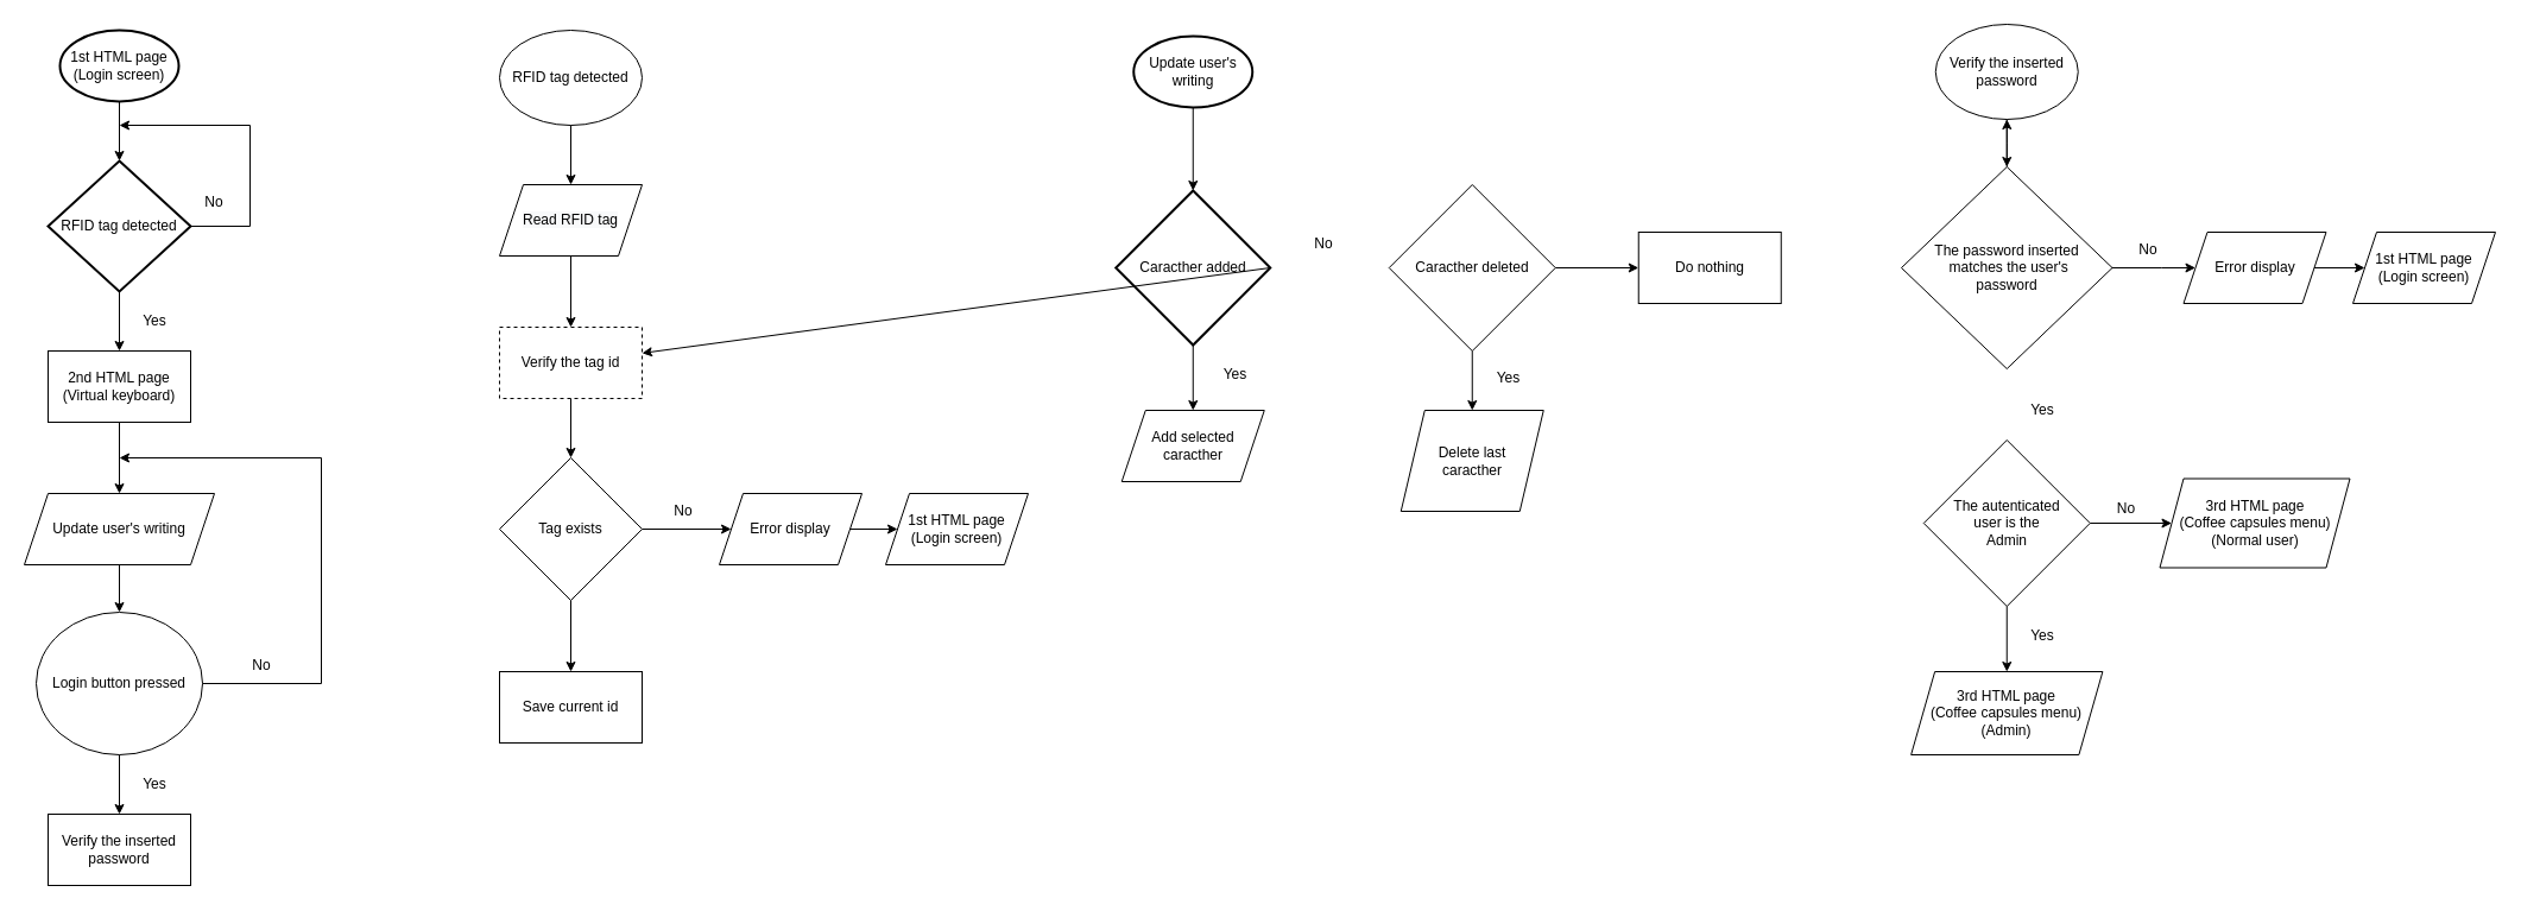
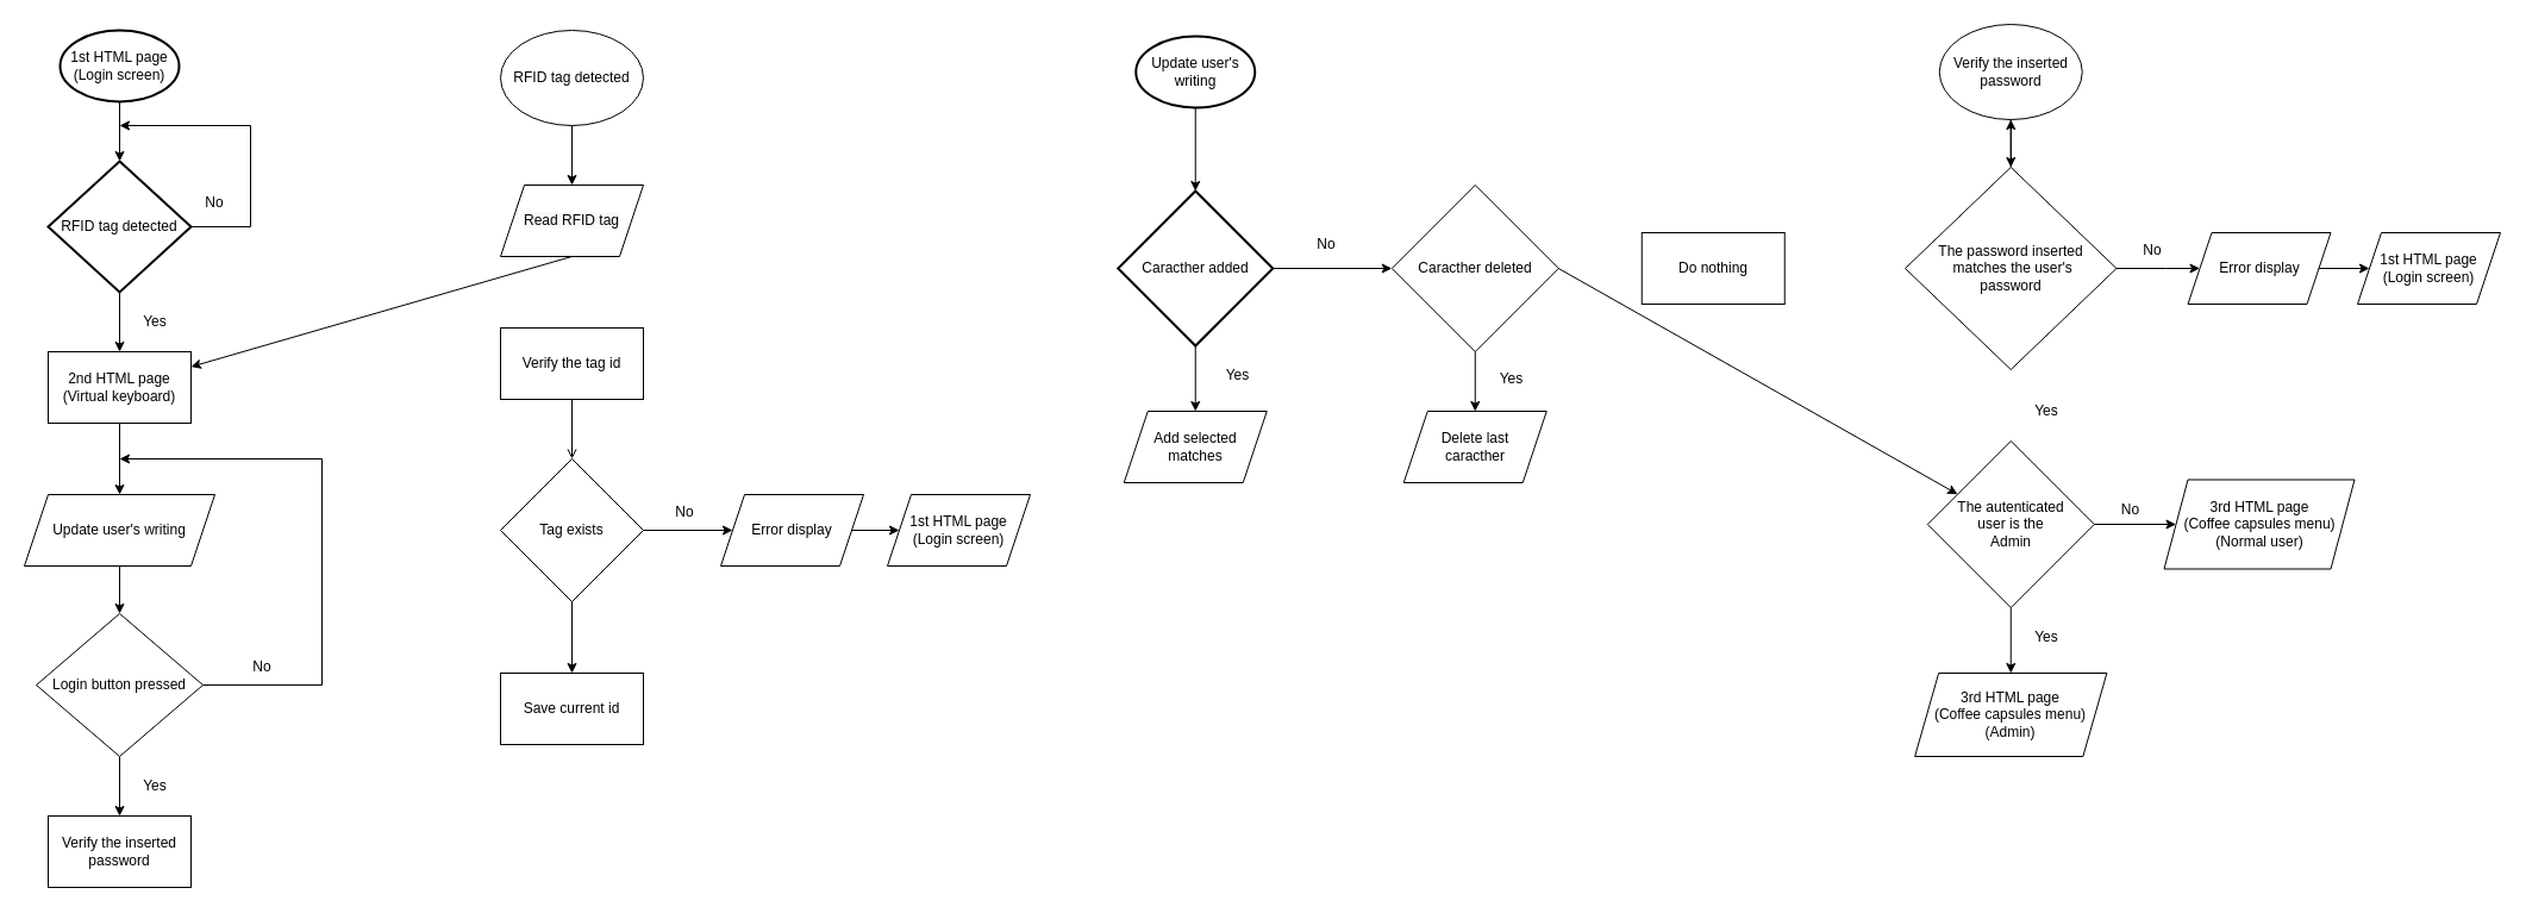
  <mxCell id="0" />
  <mxCell id="1" parent="0" />
  <mxCell id="2" value="1st HTML page&lt;br&gt;(Login screen)" style="strokeWidth=2;html=1;shape=mxgraph.flowchart.start_1;whiteSpace=wrap;" parent="1" vertex="1"><mxGeometry x="50" y="25" width="100" height="60" as="geometry" /></mxCell>
  <mxCell id="3" value="RFID tag detected" style="strokeWidth=2;html=1;shape=mxgraph.flowchart.decision;whiteSpace=wrap;" parent="1" vertex="1"><mxGeometry x="40" y="135" width="120" height="110" as="geometry" /></mxCell>
  <mxCell id="4" value="" style="endArrow=classic;html=1;rounded=0;exitX=0.5;exitY=1;exitDx=0;exitDy=0;exitPerimeter=0;entryX=0.5;entryY=0;entryDx=0;entryDy=0;entryPerimeter=0;" parent="1" source="2" target="3" edge="1"><mxGeometry width="50" height="50" relative="1" as="geometry"><mxPoint x="130" y="175" as="sourcePoint" /><mxPoint x="180" y="125" as="targetPoint" /></mxGeometry></mxCell>
  <mxCell id="5" value="2nd HTML page&lt;br&gt;(Virtual keyboard)" style="rounded=0;whiteSpace=wrap;html=1;" parent="1" vertex="1"><mxGeometry x="40" y="295" width="120" height="60" as="geometry" /></mxCell>
  <mxCell id="6" value="" style="endArrow=classic;html=1;rounded=0;exitX=0.5;exitY=1;exitDx=0;exitDy=0;exitPerimeter=0;entryX=0.5;entryY=0;entryDx=0;entryDy=0;" parent="1" source="3" target="5" edge="1"><mxGeometry width="50" height="50" relative="1" as="geometry"><mxPoint x="130" y="265" as="sourcePoint" /><mxPoint x="180" y="215" as="targetPoint" /></mxGeometry></mxCell>
  <mxCell id="7" value="Yes" style="text;html=1;strokeColor=none;fillColor=none;align=center;verticalAlign=middle;whiteSpace=wrap;rounded=0;" parent="1" vertex="1"><mxGeometry x="100" y="255" width="60" height="30" as="geometry" /></mxCell>
  <mxCell id="8" value="" style="endArrow=classic;html=1;rounded=0;exitX=1;exitY=0.5;exitDx=0;exitDy=0;exitPerimeter=0;" parent="1" source="3" edge="1"><mxGeometry width="50" height="50" relative="1" as="geometry"><mxPoint x="130" y="265" as="sourcePoint" /><mxPoint x="100" y="105" as="targetPoint" /><Array as="points"><mxPoint x="210" y="190" /><mxPoint x="210" y="105" /></Array></mxGeometry></mxCell>
  <mxCell id="9" value="No" style="text;html=1;strokeColor=none;fillColor=none;align=center;verticalAlign=middle;whiteSpace=wrap;rounded=0;" parent="1" vertex="1"><mxGeometry x="150" y="155" width="60" height="30" as="geometry" /></mxCell>
  <mxCell id="10" value="" style="endArrow=classic;html=1;rounded=0;exitX=0.5;exitY=1;exitDx=0;exitDy=0;entryX=0.5;entryY=0;entryDx=0;entryDy=0;" parent="1" source="5" target="55" edge="1"><mxGeometry width="50" height="50" relative="1" as="geometry"><mxPoint x="120" y="385" as="sourcePoint" /><mxPoint x="100" y="425" as="targetPoint" /></mxGeometry></mxCell>
  <mxCell id="11" value="Update user's writing" style="strokeWidth=2;html=1;shape=mxgraph.flowchart.start_1;whiteSpace=wrap;" parent="1" vertex="1"><mxGeometry x="953.75" y="30" width="100" height="60" as="geometry" /></mxCell>
  <mxCell id="12" value="Caracther added" style="strokeWidth=2;html=1;shape=mxgraph.flowchart.decision;whiteSpace=wrap;" parent="1" vertex="1"><mxGeometry x="938.75" y="160" width="130" height="130" as="geometry" /></mxCell>
  <mxCell id="13" value="" style="endArrow=classic;html=1;rounded=0;entryX=0.5;entryY=0;entryDx=0;entryDy=0;entryPerimeter=0;exitX=0.5;exitY=1;exitDx=0;exitDy=0;exitPerimeter=0;" parent="1" source="11" target="12" edge="1"><mxGeometry width="50" height="50" relative="1" as="geometry"><mxPoint x="1118.75" y="112.667" as="sourcePoint" /><mxPoint x="673.75" y="315" as="targetPoint" /></mxGeometry></mxCell>
  <mxCell id="14" value="" style="endArrow=classic;html=1;rounded=0;entryX=0.5;entryY=0;entryDx=0;entryDy=0;exitX=0.5;exitY=1;exitDx=0;exitDy=0;exitPerimeter=0;" parent="1" source="12" target="58" edge="1"><mxGeometry width="50" height="50" relative="1" as="geometry"><mxPoint x="928.75" y="300" as="sourcePoint" /><mxPoint x="1003.75" y="340" as="targetPoint" /></mxGeometry></mxCell>
  <mxCell id="15" value="Yes" style="text;html=1;strokeColor=none;fillColor=none;align=center;verticalAlign=middle;whiteSpace=wrap;rounded=0;" parent="1" vertex="1"><mxGeometry x="1010" y="300" width="58.75" height="30" as="geometry" /></mxCell>
  <mxCell id="16" value="Caracther deleted" style="rhombus;whiteSpace=wrap;html=1;" parent="1" vertex="1"><mxGeometry x="1168.75" y="155" width="140" height="140" as="geometry" /></mxCell>
  <mxCell id="17" value="" style="endArrow=classic;html=1;rounded=0;entryX=0.5;entryY=0;entryDx=0;entryDy=0;exitX=0.5;exitY=1;exitDx=0;exitDy=0;" parent="1" source="16" target="59" edge="1"><mxGeometry width="50" height="50" relative="1" as="geometry"><mxPoint x="758.75" y="340" as="sourcePoint" /><mxPoint x="1238.75" y="340" as="targetPoint" /></mxGeometry></mxCell>
- <mxCell id="18" value="Login button pressed" style="ellipse;whiteSpace=wrap;html=1;" parent="1" vertex="1"><mxGeometry x="30" y="515" width="140" height="120" as="geometry" /></mxCell>
+ <mxCell id="18" value="Login button pressed" style="rhombus;whiteSpace=wrap;html=1;" parent="1" vertex="1"><mxGeometry x="30" y="515" width="140" height="120" as="geometry" /></mxCell>
  <mxCell id="19" value="" style="endArrow=classic;html=1;rounded=0;exitX=0.5;exitY=1;exitDx=0;exitDy=0;entryX=0.5;entryY=0;entryDx=0;entryDy=0;" parent="1" source="55" target="18" edge="1"><mxGeometry width="50" height="50" relative="1" as="geometry"><mxPoint x="100" y="485" as="sourcePoint" /><mxPoint x="170" y="415" as="targetPoint" /></mxGeometry></mxCell>
  <mxCell id="20" value="" style="endArrow=classic;html=1;rounded=0;exitX=1;exitY=0.5;exitDx=0;exitDy=0;" parent="1" source="18" edge="1"><mxGeometry width="50" height="50" relative="1" as="geometry"><mxPoint x="120" y="465" as="sourcePoint" /><mxPoint x="100" y="385" as="targetPoint" /><Array as="points"><mxPoint x="270" y="575" /><mxPoint x="270" y="385" /></Array></mxGeometry></mxCell>
  <mxCell id="21" value="No" style="text;html=1;strokeColor=none;fillColor=none;align=center;verticalAlign=middle;whiteSpace=wrap;rounded=0;" parent="1" vertex="1"><mxGeometry x="190" y="545" width="60" height="30" as="geometry" /></mxCell>
  <mxCell id="22" value="Verify the inserted password" style="rounded=0;whiteSpace=wrap;html=1;" parent="1" vertex="1"><mxGeometry x="40" y="685" width="120" height="60" as="geometry" /></mxCell>
  <mxCell id="23" value="" style="endArrow=classic;html=1;rounded=0;exitX=0.5;exitY=1;exitDx=0;exitDy=0;entryX=0.5;entryY=0;entryDx=0;entryDy=0;" parent="1" source="18" target="22" edge="1"><mxGeometry width="50" height="50" relative="1" as="geometry"><mxPoint x="120" y="615" as="sourcePoint" /><mxPoint x="220" y="705" as="targetPoint" /></mxGeometry></mxCell>
  <mxCell id="24" value="RFID tag detected" style="ellipse;whiteSpace=wrap;html=1;" parent="1" vertex="1"><mxGeometry x="420" y="25" width="120" height="80" as="geometry" /></mxCell>
- <mxCell id="25" value="Verify the tag id" style="rounded=0;whiteSpace=wrap;html=1;dashed=1;" parent="1" vertex="1"><mxGeometry x="420" y="275" width="120" height="60" as="geometry" /></mxCell>
+ <mxCell id="25" value="Verify the tag id" style="rounded=0;whiteSpace=wrap;html=1;" parent="1" vertex="1"><mxGeometry x="420" y="275" width="120" height="60" as="geometry" /></mxCell>
  <mxCell id="26" value="Tag exists" style="rhombus;whiteSpace=wrap;html=1;" parent="1" vertex="1"><mxGeometry x="420" y="385" width="120" height="120" as="geometry" /></mxCell>
  <mxCell id="27" value="" style="endArrow=classic;html=1;rounded=0;entryX=0.5;entryY=0;entryDx=0;entryDy=0;exitX=0.5;exitY=1;exitDx=0;exitDy=0;" parent="1" source="24" target="56" edge="1"><mxGeometry width="50" height="50" relative="1" as="geometry"><mxPoint x="110" y="285" as="sourcePoint" /><mxPoint x="480" y="155" as="targetPoint" /></mxGeometry></mxCell>
- <mxCell id="28" value="" style="endArrow=classic;html=1;rounded=0;exitX=0.5;exitY=1;exitDx=0;exitDy=0;" parent="1" source="56" target="25" edge="1"><mxGeometry width="50" height="50" relative="1" as="geometry"><mxPoint x="480" y="215" as="sourcePoint" /><mxPoint x="160" y="235" as="targetPoint" /></mxGeometry></mxCell>
- <mxCell id="29" value="" style="endArrow=classic;html=1;rounded=0;entryX=0.5;entryY=0;entryDx=0;entryDy=0;exitX=0.5;exitY=1;exitDx=0;exitDy=0;" parent="1" source="25" target="26" edge="1"><mxGeometry width="50" height="50" relative="1" as="geometry"><mxPoint x="245" y="295" as="sourcePoint" /><mxPoint x="295" y="245" as="targetPoint" /></mxGeometry></mxCell>
+ <mxCell id="28" value="" style="endArrow=classic;html=1;rounded=0;exitX=0.5;exitY=1;exitDx=0;exitDy=0;" parent="1" source="56" target="5" edge="1"><mxGeometry width="50" height="50" relative="1" as="geometry"><mxPoint x="480" y="215" as="sourcePoint" /><mxPoint x="160" y="235" as="targetPoint" /></mxGeometry></mxCell>
+ <mxCell id="29" value="" style="endArrow=open;html=1;rounded=0;entryX=0.5;entryY=0;entryDx=0;entryDy=0;exitX=0.5;exitY=1;exitDx=0;exitDy=0;" parent="1" source="25" target="26" edge="1"><mxGeometry width="50" height="50" relative="1" as="geometry"><mxPoint x="245" y="295" as="sourcePoint" /><mxPoint x="295" y="245" as="targetPoint" /></mxGeometry></mxCell>
  <mxCell id="30" value="No" style="text;html=1;strokeColor=none;fillColor=none;align=center;verticalAlign=middle;whiteSpace=wrap;rounded=0;" parent="1" vertex="1"><mxGeometry x="545" y="415" width="60" height="30" as="geometry" /></mxCell>
  <mxCell id="31" value="Save current id" style="rounded=0;whiteSpace=wrap;html=1;" parent="1" vertex="1"><mxGeometry x="420" y="565" width="120" height="60" as="geometry" /></mxCell>
  <mxCell id="32" value="" style="endArrow=classic;html=1;rounded=0;entryX=0.5;entryY=0;entryDx=0;entryDy=0;exitX=0.5;exitY=1;exitDx=0;exitDy=0;" parent="1" source="26" target="31" edge="1"><mxGeometry width="50" height="50" relative="1" as="geometry"><mxPoint x="245" y="295" as="sourcePoint" /><mxPoint x="295" y="245" as="targetPoint" /></mxGeometry></mxCell>
  <mxCell id="33" value="&lt;span&gt;Verify the inserted password&lt;/span&gt;" style="ellipse;whiteSpace=wrap;html=1;" parent="1" vertex="1"><mxGeometry x="1628.75" y="20" width="120" height="80" as="geometry" /></mxCell>
  <mxCell id="34" value="" style="endArrow=classic;html=1;rounded=0;exitX=0.5;exitY=1;exitDx=0;exitDy=0;entryX=0.5;entryY=0;entryDx=0;entryDy=0;" parent="1" source="33" target="36" edge="1"><mxGeometry width="50" height="50" relative="1" as="geometry"><mxPoint x="1658.75" y="100" as="sourcePoint" /><mxPoint x="1688.75" y="140" as="targetPoint" /></mxGeometry></mxCell>
  <mxCell id="35" value="" style="edgeStyle=orthogonalEdgeStyle;rounded=0;orthogonalLoop=1;jettySize=auto;html=1;" parent="1" source="36" target="33" edge="1"><mxGeometry relative="1" as="geometry" /></mxCell>
  <mxCell id="36" value="The password inserted&lt;br&gt;&amp;nbsp;matches the user's &lt;br&gt;password" style="rhombus;whiteSpace=wrap;html=1;" parent="1" vertex="1"><mxGeometry x="1600" y="140" width="177.5" height="170" as="geometry" /></mxCell>
  <mxCell id="37" value="" style="endArrow=classic;html=1;rounded=0;exitX=1;exitY=0.5;exitDx=0;exitDy=0;entryX=0;entryY=0.5;entryDx=0;entryDy=0;" parent="1" source="36" edge="1" target="60"><mxGeometry width="50" height="50" relative="1" as="geometry"><mxPoint x="1688.75" y="110" as="sourcePoint" /><mxPoint x="1868.75" y="225" as="targetPoint" /><Array as="points"><mxPoint x="1818.75" y="225" /></Array></mxGeometry></mxCell>
  <mxCell id="38" value="" style="endArrow=classic;html=1;rounded=0;exitX=1;exitY=0.5;exitDx=0;exitDy=0;entryX=0;entryY=0.5;entryDx=0;entryDy=0;" parent="1" source="60" target="61" edge="1"><mxGeometry width="50" height="50" relative="1" as="geometry"><mxPoint x="1988.75" y="225" as="sourcePoint" /><mxPoint x="2050" y="225" as="targetPoint" /></mxGeometry></mxCell>
  <mxCell id="39" value="No" style="text;html=1;strokeColor=none;fillColor=none;align=center;verticalAlign=middle;whiteSpace=wrap;rounded=0;" parent="1" vertex="1"><mxGeometry x="1777.5" y="195" width="60" height="30" as="geometry" /></mxCell>
  <mxCell id="40" value="No" style="text;html=1;strokeColor=none;fillColor=none;align=center;verticalAlign=middle;whiteSpace=wrap;rounded=0;" parent="1" vertex="1"><mxGeometry x="1083.75" y="190" width="60" height="30" as="geometry" /></mxCell>
- <mxCell id="41" value="" style="endArrow=classic;html=1;rounded=0;exitX=1;exitY=0.5;exitDx=0;exitDy=0;exitPerimeter=0;" parent="1" source="12" target="25" edge="1"><mxGeometry width="50" height="50" relative="1" as="geometry"><mxPoint x="828.75" y="370" as="sourcePoint" /><mxPoint x="878.75" y="320" as="targetPoint" /></mxGeometry></mxCell>
+ <mxCell id="41" value="" style="endArrow=classic;html=1;rounded=0;entryX=0;entryY=0.5;entryDx=0;entryDy=0;exitX=1;exitY=0.5;exitDx=0;exitDy=0;exitPerimeter=0;" parent="1" source="12" target="16" edge="1"><mxGeometry width="50" height="50" relative="1" as="geometry"><mxPoint x="828.75" y="370" as="sourcePoint" /><mxPoint x="878.75" y="320" as="targetPoint" /></mxGeometry></mxCell>
  <mxCell id="42" value="Yes" style="text;html=1;strokeColor=none;fillColor=none;align=center;verticalAlign=middle;whiteSpace=wrap;rounded=0;" parent="1" vertex="1"><mxGeometry x="1240" y="300" width="58.75" height="35" as="geometry" /></mxCell>
  <mxCell id="43" value="Do nothing" style="rounded=0;whiteSpace=wrap;html=1;" parent="1" vertex="1"><mxGeometry x="1378.75" y="195" width="120" height="60" as="geometry" /></mxCell>
- <mxCell id="44" value="" style="endArrow=classic;html=1;rounded=0;exitX=1;exitY=0.5;exitDx=0;exitDy=0;entryX=0;entryY=0.5;entryDx=0;entryDy=0;" parent="1" source="16" target="43" edge="1"><mxGeometry width="50" height="50" relative="1" as="geometry"><mxPoint x="1518.75" y="270" as="sourcePoint" /><mxPoint x="1568.75" y="220" as="targetPoint" /></mxGeometry></mxCell>
+ <mxCell id="44" value="" style="endArrow=classic;html=1;rounded=0;exitX=1;exitY=0.5;exitDx=0;exitDy=0;" parent="1" source="16" target="47" edge="1"><mxGeometry width="50" height="50" relative="1" as="geometry"><mxPoint x="1518.75" y="270" as="sourcePoint" /><mxPoint x="1568.75" y="220" as="targetPoint" /></mxGeometry></mxCell>
  <mxCell id="45" value="Yes" style="text;html=1;strokeColor=none;fillColor=none;align=center;verticalAlign=middle;whiteSpace=wrap;rounded=0;" parent="1" vertex="1"><mxGeometry x="1688.75" y="330" width="60" height="30" as="geometry" /></mxCell>
  <mxCell id="46" value="Yes" style="text;html=1;strokeColor=none;fillColor=none;align=center;verticalAlign=middle;whiteSpace=wrap;rounded=0;" parent="1" vertex="1"><mxGeometry x="100" y="645" width="60" height="30" as="geometry" /></mxCell>
  <mxCell id="47" value="The autenticated &lt;br&gt;user is the &lt;br&gt;Admin" style="rhombus;whiteSpace=wrap;html=1;" parent="1" vertex="1"><mxGeometry x="1618.75" y="370" width="140" height="140" as="geometry" /></mxCell>
  <mxCell id="48" value="" style="endArrow=classic;html=1;rounded=0;exitX=0.5;exitY=1;exitDx=0;exitDy=0;entryX=0.5;entryY=0;entryDx=0;entryDy=0;" parent="1" source="47" target="63" edge="1"><mxGeometry width="50" height="50" relative="1" as="geometry"><mxPoint x="1650" y="410" as="sourcePoint" /><mxPoint x="1699" y="565" as="targetPoint" /></mxGeometry></mxCell>
  <mxCell id="49" value="Yes" style="text;html=1;strokeColor=none;fillColor=none;align=center;verticalAlign=middle;whiteSpace=wrap;rounded=0;" parent="1" vertex="1"><mxGeometry x="1688.75" y="520" width="60" height="30" as="geometry" /></mxCell>
  <mxCell id="50" value="" style="endArrow=classic;html=1;rounded=0;exitX=1;exitY=0.5;exitDx=0;exitDy=0;entryX=0;entryY=0.5;entryDx=0;entryDy=0;" parent="1" source="47" target="62" edge="1"><mxGeometry width="50" height="50" relative="1" as="geometry"><mxPoint x="1650" y="400" as="sourcePoint" /><mxPoint x="1828.75" y="440" as="targetPoint" /></mxGeometry></mxCell>
  <mxCell id="51" value="No" style="text;html=1;strokeColor=none;fillColor=none;align=center;verticalAlign=middle;whiteSpace=wrap;rounded=0;" parent="1" vertex="1"><mxGeometry x="1758.75" y="410" width="61.25" height="35" as="geometry" /></mxCell>
  <mxCell id="52" value="Error display" style="shape=parallelogram;perimeter=parallelogramPerimeter;whiteSpace=wrap;html=1;fixedSize=1;" vertex="1" parent="1"><mxGeometry x="605" y="415" width="120" height="60" as="geometry" /></mxCell>
  <mxCell id="53" value="" style="endArrow=classic;html=1;rounded=0;exitX=1;exitY=0.5;exitDx=0;exitDy=0;entryX=0;entryY=0.5;entryDx=0;entryDy=0;" edge="1" parent="1" source="26" target="52"><mxGeometry width="50" height="50" relative="1" as="geometry"><mxPoint x="580" y="415" as="sourcePoint" /><mxPoint x="660" y="205" as="targetPoint" /></mxGeometry></mxCell>
  <mxCell id="54" value="" style="endArrow=classic;html=1;rounded=0;exitX=1;exitY=0.5;exitDx=0;exitDy=0;entryX=0;entryY=0.5;entryDx=0;entryDy=0;" edge="1" parent="1" source="52" target="57"><mxGeometry width="50" height="50" relative="1" as="geometry"><mxPoint x="560" y="385" as="sourcePoint" /><mxPoint x="760" y="445" as="targetPoint" /></mxGeometry></mxCell>
  <mxCell id="55" value="&lt;span&gt;Update user's writing&lt;/span&gt;" style="shape=parallelogram;perimeter=parallelogramPerimeter;whiteSpace=wrap;html=1;fixedSize=1;" vertex="1" parent="1"><mxGeometry x="20" y="415" width="160" height="60" as="geometry" /></mxCell>
  <mxCell id="56" value="&#10;&#10;&lt;span style=&quot;color: rgb(0, 0, 0); font-family: helvetica; font-size: 12px; font-style: normal; font-weight: 400; letter-spacing: normal; text-align: center; text-indent: 0px; text-transform: none; word-spacing: 0px; background-color: rgb(248, 249, 250); display: inline; float: none;&quot;&gt;Read RFID tag&lt;/span&gt;&#10;&#10;" style="shape=parallelogram;perimeter=parallelogramPerimeter;whiteSpace=wrap;html=1;fixedSize=1;" vertex="1" parent="1"><mxGeometry x="420" y="155" width="120" height="60" as="geometry" /></mxCell>
  <mxCell id="57" value="&lt;span&gt;1st HTML page&lt;/span&gt;&lt;br&gt;&lt;span&gt;(Login screen)&lt;/span&gt;" style="shape=parallelogram;perimeter=parallelogramPerimeter;whiteSpace=wrap;html=1;fixedSize=1;" vertex="1" parent="1"><mxGeometry x="745" y="415" width="120" height="60" as="geometry" /></mxCell>
- <mxCell id="58" value="&lt;span&gt;Add selected caracther&lt;/span&gt;" style="shape=parallelogram;perimeter=parallelogramPerimeter;whiteSpace=wrap;html=1;fixedSize=1;" vertex="1" parent="1"><mxGeometry x="943.75" y="345" width="120" height="60" as="geometry" /></mxCell>
- <mxCell id="59" value="&lt;span&gt;Delete last &lt;br&gt;caracther&lt;/span&gt;" style="shape=parallelogram;perimeter=parallelogramPerimeter;whiteSpace=wrap;html=1;fixedSize=1;" vertex="1" parent="1"><mxGeometry x="1178.75" y="345" width="120" height="85" as="geometry" /></mxCell>
+ <mxCell id="58" value="&lt;span&gt;Add selected matches&lt;/span&gt;" style="shape=parallelogram;perimeter=parallelogramPerimeter;whiteSpace=wrap;html=1;fixedSize=1;" vertex="1" parent="1"><mxGeometry x="943.75" y="345" width="120" height="60" as="geometry" /></mxCell>
+ <mxCell id="59" value="&lt;span&gt;Delete last &lt;br&gt;caracther&lt;/span&gt;" style="shape=parallelogram;perimeter=parallelogramPerimeter;whiteSpace=wrap;html=1;fixedSize=1;" vertex="1" parent="1"><mxGeometry x="1178.75" y="345" width="120" height="60" as="geometry" /></mxCell>
  <mxCell id="60" value="&lt;span&gt;Error display&lt;/span&gt;" style="shape=parallelogram;perimeter=parallelogramPerimeter;whiteSpace=wrap;html=1;fixedSize=1;" vertex="1" parent="1"><mxGeometry x="1837.5" y="195" width="120" height="60" as="geometry" /></mxCell>
  <mxCell id="61" value="&lt;span&gt;1st HTML page&lt;/span&gt;&lt;br&gt;&lt;span&gt;(Login screen)&lt;/span&gt;" style="shape=parallelogram;perimeter=parallelogramPerimeter;whiteSpace=wrap;html=1;fixedSize=1;" vertex="1" parent="1"><mxGeometry x="1980" y="195" width="120" height="60" as="geometry" /></mxCell>
  <mxCell id="62" value="&lt;span&gt;3rd HTML page&lt;/span&gt;&lt;br&gt;&lt;span&gt;(Coffee capsules menu)&lt;/span&gt;&lt;br&gt;&lt;span&gt;(Normal user)&lt;/span&gt;" style="shape=parallelogram;perimeter=parallelogramPerimeter;whiteSpace=wrap;html=1;fixedSize=1;" vertex="1" parent="1"><mxGeometry x="1817.5" y="402.5" width="160" height="75" as="geometry" /></mxCell>
  <mxCell id="63" value="&lt;span&gt;3rd HTML page&lt;/span&gt;&lt;br&gt;&lt;span&gt;(Coffee capsules menu)&lt;/span&gt;&lt;br&gt;&lt;span&gt;(Admin)&lt;/span&gt;" style="shape=parallelogram;perimeter=parallelogramPerimeter;whiteSpace=wrap;html=1;fixedSize=1;" vertex="1" parent="1"><mxGeometry x="1608.13" y="565" width="161.25" height="70" as="geometry" /></mxCell>
